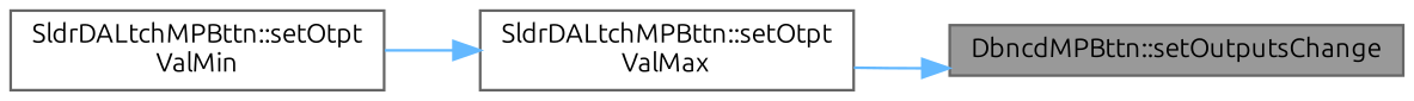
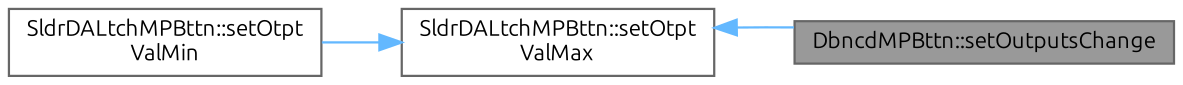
  digraph {
    fontname=Ubuntu
    rankdir=RL
    node [color=grey40 fillcolor=white fontname=Ubuntu fontsize=10 shape=box style=filled]
    edge [color=steelblue1 dir=back fontname=Ubuntu fontsize=10 labelfontname=Helvetica labelfontsize=10 style=solid]
    n1 [color=gray40 fillcolor=grey60 fontcolor=black height=0.2 label="DbncdMPBttn::setOutputsChange" width=0.4]
    n2 [height=0.2 label="SldrDALtchMPBttn::setOtpt\lValMax" width=0.4]
    n3 [height=0.2 label="SldrDALtchMPBttn::setOtpt\lValMin" width=0.4]
-   n1 -> n2
+   n2 -> n1
    n2 -> n3
  }
